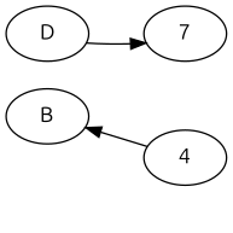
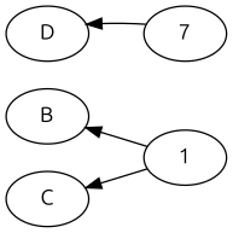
  digraph {
    fontname=Ubuntu
    rankdir=LR
    root=centr
    splines=false
    node [fontname=Ubuntu]
    edge [dir=back fontname=Ubuntu weight=10]
    B
+   C
    D
    n4 [label=7]
-   1 [label=4]
+   1
    subgraph sub_1 {
      B
+     C
      D
    }
    subgraph sub_2 {
      n4
      1
    }
    B -> 1
-   D -> n4 [dir=""]
+   C -> 1
+   n4 -> D [dir=""]
  }
